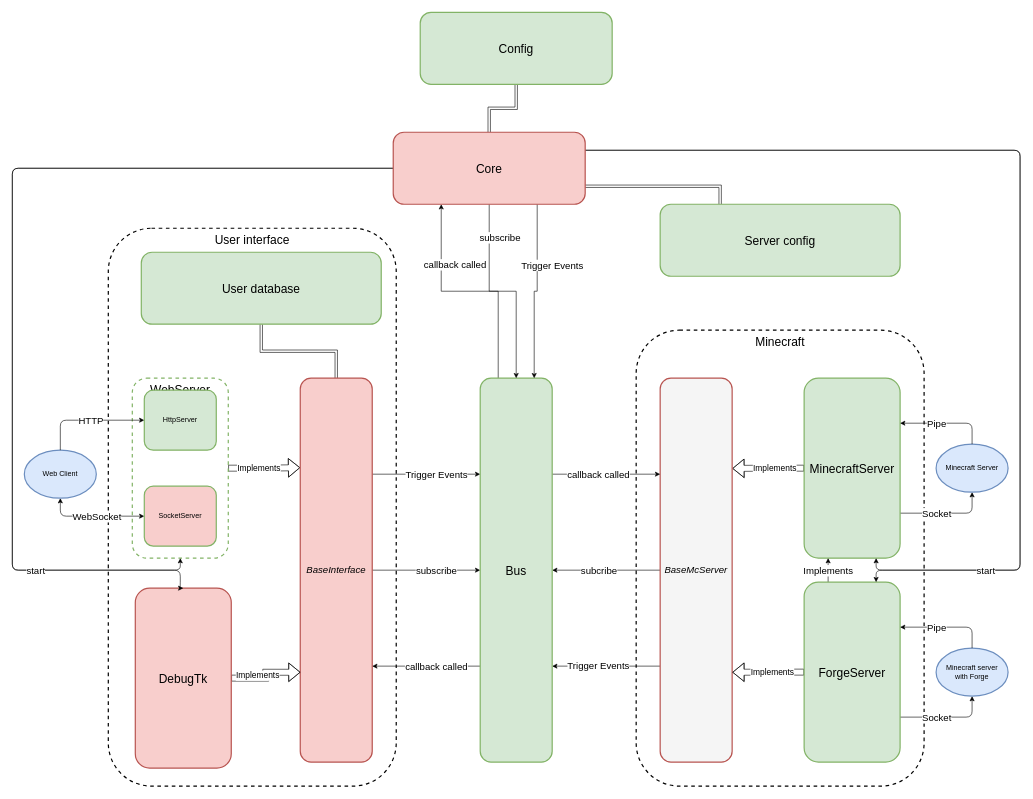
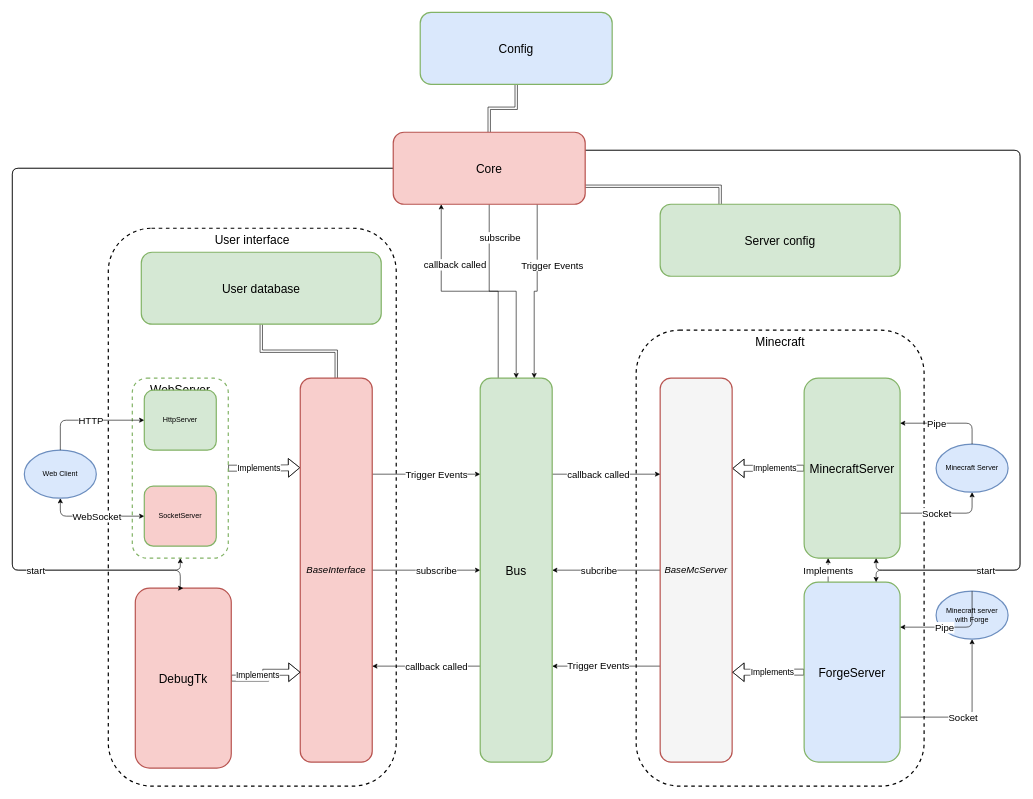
  <mxCell id="0" />
  <mxCell id="1" parent="0" />
  <mxCell id="2" value="User interface" style="rounded=1;whiteSpace=wrap;html=1;fillColor=none;dashed=1;align=center;verticalAlign=top;horizontal=1;fontSize=20;strokeWidth=2;" parent="1" vertex="1"><mxGeometry x="180" y="380" width="480" height="930" as="geometry" /></mxCell>
  <mxCell id="3" value="Minecraft" style="rounded=1;whiteSpace=wrap;html=1;fillColor=none;dashed=1;align=center;verticalAlign=top;horizontal=1;fontSize=20;strokeWidth=2;" parent="1" vertex="1"><mxGeometry x="1060" y="550" width="480" height="760" as="geometry" /></mxCell>
  <mxCell id="4" style="edgeStyle=orthogonalEdgeStyle;rounded=0;orthogonalLoop=1;jettySize=auto;html=1;exitX=1;exitY=0.5;exitDx=0;exitDy=0;entryX=-0.002;entryY=0.233;entryDx=0;entryDy=0;entryPerimeter=0;shape=flexArrow;" parent="1" source="6" target="29" edge="1"><mxGeometry relative="1" as="geometry" /></mxCell>
  <mxCell id="5" value="Implements" style="edgeLabel;html=1;align=center;verticalAlign=middle;resizable=0;points=[];fontSize=14;" parent="4" vertex="1" connectable="0"><mxGeometry x="0.031" y="-1" relative="1" as="geometry"><mxPoint x="-11" as="offset" /></mxGeometry></mxCell>
  <mxCell id="6" value="WebServer" style="rounded=1;whiteSpace=wrap;html=1;fillColor=none;dashed=1;align=center;verticalAlign=top;horizontal=1;fontSize=20;strokeColor=#82b366;strokeWidth=2;" parent="1" vertex="1"><mxGeometry x="220" y="630" width="160" height="300" as="geometry" /></mxCell>
  <mxCell id="7" style="edgeStyle=orthogonalEdgeStyle;rounded=1;orthogonalLoop=1;jettySize=auto;html=1;exitX=1;exitY=0.75;exitDx=0;exitDy=0;entryX=0.5;entryY=1;entryDx=0;entryDy=0;curved=0;" parent="1" source="11" target="12" edge="1"><mxGeometry relative="1" as="geometry" /></mxCell>
  <mxCell id="8" value="Socket" style="edgeLabel;html=1;align=center;verticalAlign=middle;resizable=0;points=[];fontSize=16;" parent="7" vertex="1" connectable="0"><mxGeometry x="-0.074" relative="1" as="geometry"><mxPoint x="-12" as="offset" /></mxGeometry></mxCell>
  <mxCell id="9" style="edgeStyle=orthogonalEdgeStyle;rounded=0;orthogonalLoop=1;jettySize=auto;html=1;exitX=0;exitY=0.5;exitDx=0;exitDy=0;entryX=1.004;entryY=0.235;entryDx=0;entryDy=0;entryPerimeter=0;shape=flexArrow;" parent="1" source="11" target="37" edge="1"><mxGeometry relative="1" as="geometry" /></mxCell>
  <mxCell id="10" value="Implements" style="edgeLabel;html=1;align=center;verticalAlign=middle;resizable=0;points=[];fontSize=14;" parent="9" vertex="1" connectable="0"><mxGeometry x="0.006" y="-2" relative="1" as="geometry"><mxPoint x="10" y="2" as="offset" /></mxGeometry></mxCell>
  <mxCell id="11" value="MinecraftServer" style="rounded=1;whiteSpace=wrap;html=1;fontSize=20;fillColor=#d5e8d4;strokeColor=#82b366;strokeWidth=2;" parent="1" vertex="1"><mxGeometry x="1340" y="630" width="160" height="300" as="geometry" /></mxCell>
  <mxCell id="12" value="Minecraft Server" style="ellipse;whiteSpace=wrap;html=1;fillColor=#dae8fc;strokeColor=#6c8ebf;strokeWidth=2;" parent="1" vertex="1"><mxGeometry x="1560" y="740" width="120" height="80" as="geometry" /></mxCell>
  <mxCell id="13" style="edgeStyle=orthogonalEdgeStyle;rounded=1;orthogonalLoop=1;jettySize=auto;html=1;exitX=0.5;exitY=0;exitDx=0;exitDy=0;entryX=1;entryY=0.25;entryDx=0;entryDy=0;curved=0;" parent="1" source="12" target="11" edge="1"><mxGeometry relative="1" as="geometry"><mxPoint x="1560" y="740" as="targetPoint" /><Array as="points"><mxPoint x="1620" y="705" /></Array></mxGeometry></mxCell>
  <mxCell id="14" value="Pipe" style="edgeLabel;html=1;align=center;verticalAlign=middle;resizable=0;points=[];fontSize=16;" parent="13" vertex="1" connectable="0"><mxGeometry x="-0.061" relative="1" as="geometry"><mxPoint x="-22" as="offset" /></mxGeometry></mxCell>
  <mxCell id="15" style="edgeStyle=orthogonalEdgeStyle;rounded=1;orthogonalLoop=1;jettySize=auto;html=1;exitX=0.5;exitY=1;exitDx=0;exitDy=0;entryX=0;entryY=0.5;entryDx=0;entryDy=0;curved=0;startArrow=classic;startFill=1;" parent="1" source="17" target="21" edge="1"><mxGeometry relative="1" as="geometry" /></mxCell>
  <mxCell id="16" value="WebSocket" style="edgeLabel;html=1;align=center;verticalAlign=middle;resizable=0;points=[];fontSize=16;" parent="15" vertex="1" connectable="0"><mxGeometry x="0.057" relative="1" as="geometry"><mxPoint as="offset" /></mxGeometry></mxCell>
  <mxCell id="17" value="Web Client" style="ellipse;whiteSpace=wrap;html=1;fillColor=#dae8fc;strokeColor=#6c8ebf;fillStyle=auto;strokeWidth=2;shadow=0;" parent="1" vertex="1"><mxGeometry x="40" y="750" width="120" height="80" as="geometry" /></mxCell>
  <mxCell id="18" style="edgeStyle=orthogonalEdgeStyle;rounded=1;orthogonalLoop=1;jettySize=auto;html=1;exitX=0;exitY=0.5;exitDx=0;exitDy=0;entryX=0.5;entryY=0;entryDx=0;entryDy=0;startArrow=classic;startFill=1;strokeWidth=1;curved=0;strokeColor=default;endWidth=5.411;endArrow=none;" parent="1" source="20" target="17" edge="1"><mxGeometry relative="1" as="geometry" /></mxCell>
  <mxCell id="19" value="HTTP" style="edgeLabel;html=1;align=center;verticalAlign=middle;resizable=0;points=[];fontSize=16;" parent="18" vertex="1" connectable="0"><mxGeometry x="-0.057" relative="1" as="geometry"><mxPoint as="offset" /></mxGeometry></mxCell>
  <mxCell id="20" value="HttpServer" style="rounded=1;whiteSpace=wrap;html=1;fillColor=#d5e8d4;strokeColor=#82b366;strokeWidth=2;" parent="1" vertex="1"><mxGeometry x="240" y="650" width="120" height="100" as="geometry" /></mxCell>
  <mxCell id="21" value="SocketServer" style="rounded=1;whiteSpace=wrap;html=1;fillColor=#f8cecc;strokeColor=#82b366;strokeWidth=2;" parent="1" vertex="1"><mxGeometry x="240" y="810" width="120" height="100" as="geometry" /></mxCell>
  <mxCell id="22" style="edgeStyle=orthogonalEdgeStyle;rounded=0;orthogonalLoop=1;jettySize=auto;html=1;exitX=0.25;exitY=0;exitDx=0;exitDy=0;entryX=1;entryY=0.75;entryDx=0;entryDy=0;shape=link;" parent="1" source="24" target="68" edge="1"><mxGeometry relative="1" as="geometry" /></mxCell>
  <mxCell id="23" style="edgeStyle=orthogonalEdgeStyle;rounded=0;orthogonalLoop=1;jettySize=auto;html=1;exitX=0.5;exitY=1;exitDx=0;exitDy=0;entryX=0.5;entryY=0;entryDx=0;entryDy=0;shape=link;" parent="1" source="57" target="29" edge="1"><mxGeometry relative="1" as="geometry"><mxPoint x="560" y="530" as="sourcePoint" /></mxGeometry></mxCell>
  <mxCell id="24" value="Server config" style="rounded=1;whiteSpace=wrap;html=1;fontSize=20;fillColor=#d5e8d4;strokeColor=#82b366;strokeWidth=2;" parent="1" vertex="1"><mxGeometry x="1100" y="340" width="400" height="120" as="geometry" /></mxCell>
  <mxCell id="25" style="edgeStyle=orthogonalEdgeStyle;rounded=0;orthogonalLoop=1;jettySize=auto;html=1;exitX=1;exitY=0.5;exitDx=0;exitDy=0;entryX=0;entryY=0.5;entryDx=0;entryDy=0;" parent="1" source="29" target="56" edge="1"><mxGeometry relative="1" as="geometry" /></mxCell>
  <mxCell id="26" value="subscribe" style="edgeLabel;html=1;align=center;verticalAlign=middle;resizable=0;points=[];fontSize=16;" parent="25" vertex="1" connectable="0"><mxGeometry x="-0.075" y="1" relative="1" as="geometry"><mxPoint x="23" y="1" as="offset" /></mxGeometry></mxCell>
  <mxCell id="27" style="edgeStyle=orthogonalEdgeStyle;rounded=0;orthogonalLoop=1;jettySize=auto;html=1;exitX=1;exitY=0.25;exitDx=0;exitDy=0;entryX=0;entryY=0.25;entryDx=0;entryDy=0;" parent="1" source="29" target="56" edge="1"><mxGeometry relative="1" as="geometry"><mxPoint x="686" y="830" as="sourcePoint" /><mxPoint x="866" y="830" as="targetPoint" /></mxGeometry></mxCell>
  <mxCell id="28" value="Trigger Events" style="edgeLabel;html=1;align=center;verticalAlign=middle;resizable=0;points=[];fontSize=16;" parent="27" vertex="1" connectable="0"><mxGeometry x="0.011" y="-1" relative="1" as="geometry"><mxPoint x="15" y="-1" as="offset" /></mxGeometry></mxCell>
  <mxCell id="29" value="BaseInterface" style="rounded=1;whiteSpace=wrap;html=1;fontSize=16;fontStyle=2;fillColor=#f8cecc;strokeColor=#b85450;strokeWidth=2;" parent="1" vertex="1"><mxGeometry x="500" y="630" width="120" height="640" as="geometry" /></mxCell>
  <mxCell id="30" style="edgeStyle=orthogonalEdgeStyle;rounded=0;orthogonalLoop=1;jettySize=auto;html=1;exitX=1;exitY=0.5;exitDx=0;exitDy=0;shape=flexArrow;entryX=0.002;entryY=0.766;entryDx=0;entryDy=0;entryPerimeter=0;" parent="1" source="32" target="29" edge="1"><mxGeometry relative="1" as="geometry"><mxPoint x="496" y="1120" as="targetPoint" /></mxGeometry></mxCell>
  <mxCell id="31" value="Implements" style="edgeLabel;html=1;align=center;verticalAlign=middle;resizable=0;points=[];fontSize=14;" parent="30" vertex="1" connectable="0"><mxGeometry x="0.024" y="2" relative="1" as="geometry"><mxPoint x="-12" y="2" as="offset" /></mxGeometry></mxCell>
  <mxCell id="32" value="DebugTk" style="rounded=1;whiteSpace=wrap;html=1;fontSize=20;fillColor=#f8cecc;strokeColor=#b85450;strokeWidth=2;" parent="1" vertex="1"><mxGeometry x="225" y="980" width="160" height="300" as="geometry" /></mxCell>
  <mxCell id="33" style="edgeStyle=orthogonalEdgeStyle;rounded=0;orthogonalLoop=1;jettySize=auto;html=1;exitX=0;exitY=0.5;exitDx=0;exitDy=0;entryX=1;entryY=0.5;entryDx=0;entryDy=0;" parent="1" source="37" target="56" edge="1"><mxGeometry relative="1" as="geometry" /></mxCell>
  <mxCell id="34" value="subcribe" style="edgeLabel;html=1;align=center;verticalAlign=middle;resizable=0;points=[];fontSize=16;" parent="33" vertex="1" connectable="0"><mxGeometry x="0.138" y="-1" relative="1" as="geometry"><mxPoint x="-1" y="1" as="offset" /></mxGeometry></mxCell>
  <mxCell id="35" style="edgeStyle=orthogonalEdgeStyle;rounded=0;orthogonalLoop=1;jettySize=auto;html=1;exitX=0;exitY=0.75;exitDx=0;exitDy=0;entryX=1;entryY=0.75;entryDx=0;entryDy=0;" parent="1" source="37" target="56" edge="1"><mxGeometry relative="1" as="geometry" /></mxCell>
  <mxCell id="36" value="Trigger Events" style="edgeLabel;html=1;align=center;verticalAlign=middle;resizable=0;points=[];fontSize=16;" parent="35" vertex="1" connectable="0"><mxGeometry x="-0.011" y="-1" relative="1" as="geometry"><mxPoint x="-15" as="offset" /></mxGeometry></mxCell>
  <mxCell id="37" value="BaseMcServer" style="rounded=1;whiteSpace=wrap;html=1;fontSize=16;fontStyle=2;horizontal=1;fillColor=#f5f5f5;strokeColor=#b85450;strokeWidth=2;" parent="1" vertex="1"><mxGeometry x="1100" y="630" width="120" height="640" as="geometry" /></mxCell>
  <mxCell id="38" style="edgeStyle=orthogonalEdgeStyle;rounded=0;orthogonalLoop=1;jettySize=auto;html=1;exitX=0.5;exitY=1;exitDx=0;exitDy=0;entryX=0.5;entryY=0;entryDx=0;entryDy=0;shape=link;" edge="1" parent="1" source="39" target="68"><mxGeometry relative="1" as="geometry" /></mxCell>
- <mxCell id="39" value="Config" style="rounded=1;whiteSpace=wrap;html=1;fontSize=20;fillColor=#d5e8d4;strokeColor=#82b366;strokeWidth=2;" parent="1" vertex="1"><mxGeometry x="700" y="20" width="320" height="120" as="geometry" /></mxCell>
+ <mxCell id="39" value="Config" style="rounded=1;whiteSpace=wrap;html=1;fontSize=20;fillColor=#dae8fc;strokeColor=#82b366;strokeWidth=2;" parent="1" vertex="1"><mxGeometry x="700" y="20" width="320" height="120" as="geometry" /></mxCell>
  <mxCell id="40" style="edgeStyle=orthogonalEdgeStyle;rounded=1;orthogonalLoop=1;jettySize=auto;html=1;exitX=1;exitY=0.75;exitDx=0;exitDy=0;entryX=0.5;entryY=1;entryDx=0;entryDy=0;curved=0;" parent="1" source="46" target="47" edge="1"><mxGeometry relative="1" as="geometry" /></mxCell>
  <mxCell id="41" value="Socket" style="edgeLabel;html=1;align=center;verticalAlign=middle;resizable=0;points=[];fontSize=16;" parent="40" vertex="1" connectable="0"><mxGeometry x="-0.074" relative="1" as="geometry"><mxPoint x="-12" as="offset" /></mxGeometry></mxCell>
  <mxCell id="42" style="edgeStyle=orthogonalEdgeStyle;rounded=0;orthogonalLoop=1;jettySize=auto;html=1;exitX=0;exitY=0.5;exitDx=0;exitDy=0;entryX=1.004;entryY=0.766;entryDx=0;entryDy=0;entryPerimeter=0;shape=flexArrow;" parent="1" source="46" target="37" edge="1"><mxGeometry relative="1" as="geometry" /></mxCell>
  <mxCell id="43" value="Implements" style="edgeLabel;html=1;align=center;verticalAlign=middle;resizable=0;points=[];fontSize=14;" parent="42" vertex="1" connectable="0"><mxGeometry x="-0.029" y="1" relative="1" as="geometry"><mxPoint x="4" y="-1" as="offset" /></mxGeometry></mxCell>
  <mxCell id="44" style="edgeStyle=orthogonalEdgeStyle;rounded=0;orthogonalLoop=1;jettySize=auto;html=1;exitX=0.25;exitY=0;exitDx=0;exitDy=0;entryX=0.25;entryY=1;entryDx=0;entryDy=0;" parent="1" source="46" target="11" edge="1"><mxGeometry relative="1" as="geometry"><mxPoint x="1420" y="960" as="targetPoint" /></mxGeometry></mxCell>
  <mxCell id="45" value="Implements" style="edgeLabel;html=1;align=center;verticalAlign=middle;resizable=0;points=[];fontSize=16;" parent="44" vertex="1" connectable="0"><mxGeometry x="-0.2" y="1" relative="1" as="geometry"><mxPoint y="-4" as="offset" /></mxGeometry></mxCell>
- <mxCell id="46" value="ForgeServer" style="rounded=1;whiteSpace=wrap;html=1;fontSize=20;fillColor=#d5e8d4;strokeColor=#82b366;strokeWidth=2;" parent="1" vertex="1"><mxGeometry x="1340" y="970" width="160" height="300" as="geometry" /></mxCell>
- <mxCell id="47" value="Minecraft server&lt;div&gt;with Forge&lt;/div&gt;" style="ellipse;whiteSpace=wrap;html=1;fillColor=#dae8fc;strokeColor=#6c8ebf;strokeWidth=2;" parent="1" vertex="1"><mxGeometry x="1560" y="1080" width="120" height="80" as="geometry" /></mxCell>
+ <mxCell id="46" value="ForgeServer" style="rounded=1;whiteSpace=wrap;html=1;fontSize=20;fillColor=#dae8fc;strokeColor=#82b366;strokeWidth=2;" parent="1" vertex="1"><mxGeometry x="1340" y="970" width="160" height="300" as="geometry" /></mxCell>
+ <mxCell id="47" value="Minecraft server&lt;div&gt;with Forge&lt;/div&gt;" style="ellipse;whiteSpace=wrap;html=1;fillColor=#dae8fc;strokeColor=#6c8ebf;strokeWidth=2;" parent="1" vertex="1"><mxGeometry x="1560" y="985" width="120" height="80" as="geometry" /></mxCell>
  <mxCell id="48" style="edgeStyle=orthogonalEdgeStyle;rounded=1;orthogonalLoop=1;jettySize=auto;html=1;exitX=0.5;exitY=0;exitDx=0;exitDy=0;entryX=1;entryY=0.25;entryDx=0;entryDy=0;curved=0;" parent="1" source="47" target="46" edge="1"><mxGeometry relative="1" as="geometry"><mxPoint x="1560" y="1040" as="targetPoint" /><Array as="points"><mxPoint x="1620" y="1045" /></Array></mxGeometry></mxCell>
  <mxCell id="49" value="Pipe" style="edgeLabel;html=1;align=center;verticalAlign=middle;resizable=0;points=[];fontSize=16;" parent="48" vertex="1" connectable="0"><mxGeometry x="-0.061" relative="1" as="geometry"><mxPoint x="-22" as="offset" /></mxGeometry></mxCell>
  <mxCell id="50" style="edgeStyle=orthogonalEdgeStyle;rounded=0;orthogonalLoop=1;jettySize=auto;html=1;exitX=0;exitY=0.75;exitDx=0;exitDy=0;entryX=1;entryY=0.75;entryDx=0;entryDy=0;" parent="1" source="56" target="29" edge="1"><mxGeometry relative="1" as="geometry"><mxPoint x="776" y="1070" as="sourcePoint" /><mxPoint x="596" y="1070" as="targetPoint" /></mxGeometry></mxCell>
  <mxCell id="51" value="callback called" style="edgeLabel;html=1;align=center;verticalAlign=middle;resizable=0;points=[];fontSize=16;" parent="50" vertex="1" connectable="0"><mxGeometry x="0.004" y="1" relative="1" as="geometry"><mxPoint x="16" y="-1" as="offset" /></mxGeometry></mxCell>
  <mxCell id="52" style="edgeStyle=orthogonalEdgeStyle;rounded=0;orthogonalLoop=1;jettySize=auto;html=1;exitX=1;exitY=0.25;exitDx=0;exitDy=0;entryX=0;entryY=0.25;entryDx=0;entryDy=0;" parent="1" source="56" target="37" edge="1"><mxGeometry relative="1" as="geometry" /></mxCell>
  <mxCell id="53" value="callback called" style="edgeLabel;html=1;align=center;verticalAlign=middle;resizable=0;points=[];fontSize=16;" parent="52" vertex="1" connectable="0"><mxGeometry x="-0.078" y="-1" relative="1" as="geometry"><mxPoint x="-7" y="-1" as="offset" /></mxGeometry></mxCell>
  <mxCell id="54" style="edgeStyle=orthogonalEdgeStyle;rounded=0;orthogonalLoop=1;jettySize=auto;html=1;exitX=0.25;exitY=0;exitDx=0;exitDy=0;entryX=0.25;entryY=1;entryDx=0;entryDy=0;" edge="1" parent="1" source="56" target="68"><mxGeometry relative="1" as="geometry" /></mxCell>
  <mxCell id="55" value="callback called" style="edgeLabel;html=1;align=center;verticalAlign=middle;resizable=0;points=[];fontSize=16;" vertex="1" connectable="0" parent="54"><mxGeometry x="0.001" y="1" relative="1" as="geometry"><mxPoint x="-25" y="-46" as="offset" /></mxGeometry></mxCell>
  <mxCell id="56" value="Bus" style="rounded=1;whiteSpace=wrap;html=1;fontSize=20;fillColor=#d5e8d4;strokeColor=#82b366;strokeWidth=2;" parent="1" vertex="1"><mxGeometry x="800" y="630" width="120" height="640" as="geometry" /></mxCell>
  <mxCell id="57" value="User database" style="rounded=1;whiteSpace=wrap;html=1;fontSize=20;fillColor=#d5e8d4;strokeColor=#82b366;strokeWidth=2;" vertex="1" parent="1"><mxGeometry x="235" y="420" width="400" height="120" as="geometry" /></mxCell>
  <mxCell id="58" style="edgeStyle=orthogonalEdgeStyle;rounded=1;orthogonalLoop=1;jettySize=auto;html=1;exitX=0;exitY=0.5;exitDx=0;exitDy=0;entryX=0.5;entryY=0;entryDx=0;entryDy=0;curved=0;" edge="1" parent="1" source="68" target="32"><mxGeometry relative="1" as="geometry"><Array as="points"><mxPoint x="20" y="280" /><mxPoint x="20" y="950" /><mxPoint x="300" y="950" /></Array></mxGeometry></mxCell>
  <mxCell id="59" style="edgeStyle=orthogonalEdgeStyle;rounded=1;orthogonalLoop=1;jettySize=auto;html=1;exitX=0;exitY=0.5;exitDx=0;exitDy=0;entryX=0.5;entryY=1;entryDx=0;entryDy=0;curved=0;" edge="1" parent="1" source="68" target="6"><mxGeometry relative="1" as="geometry"><Array as="points"><mxPoint x="20" y="280" /><mxPoint x="20" y="950" /><mxPoint x="300" y="950" /></Array></mxGeometry></mxCell>
  <mxCell id="60" value="&lt;font style=&quot;font-size: 16px;&quot;&gt;start&lt;/font&gt;" style="edgeLabel;html=1;align=center;verticalAlign=middle;resizable=0;points=[];" vertex="1" connectable="0" parent="59"><mxGeometry x="-0.795" relative="1" as="geometry"><mxPoint x="-432" y="670" as="offset" /></mxGeometry></mxCell>
  <mxCell id="61" style="edgeStyle=orthogonalEdgeStyle;rounded=1;orthogonalLoop=1;jettySize=auto;html=1;exitX=1;exitY=0.25;exitDx=0;exitDy=0;entryX=0.75;entryY=0;entryDx=0;entryDy=0;curved=0;" edge="1" parent="1" source="68" target="46"><mxGeometry relative="1" as="geometry"><Array as="points"><mxPoint x="1700" y="250" /><mxPoint x="1700" y="950" /><mxPoint x="1460" y="950" /></Array></mxGeometry></mxCell>
  <mxCell id="62" style="edgeStyle=orthogonalEdgeStyle;rounded=1;orthogonalLoop=1;jettySize=auto;html=1;exitX=1;exitY=0.25;exitDx=0;exitDy=0;entryX=0.75;entryY=1;entryDx=0;entryDy=0;curved=0;" edge="1" parent="1" source="68" target="11"><mxGeometry relative="1" as="geometry"><Array as="points"><mxPoint x="1700" y="250" /><mxPoint x="1700" y="950" /><mxPoint x="1460" y="950" /></Array></mxGeometry></mxCell>
  <mxCell id="63" value="&lt;font style=&quot;font-size: 16px;&quot;&gt;start&lt;/font&gt;" style="edgeLabel;html=1;align=center;verticalAlign=middle;resizable=0;points=[];" vertex="1" connectable="0" parent="62"><mxGeometry x="0.716" y="-2" relative="1" as="geometry"><mxPoint x="-37" y="2" as="offset" /></mxGeometry></mxCell>
  <mxCell id="64" style="edgeStyle=orthogonalEdgeStyle;rounded=0;orthogonalLoop=1;jettySize=auto;html=1;exitX=0.5;exitY=1;exitDx=0;exitDy=0;entryX=0.5;entryY=0;entryDx=0;entryDy=0;" edge="1" parent="1" source="68" target="56"><mxGeometry relative="1" as="geometry" /></mxCell>
  <mxCell id="65" value="subscribe" style="edgeLabel;html=1;align=center;verticalAlign=middle;resizable=0;points=[];fontSize=16;" vertex="1" connectable="0" parent="64"><mxGeometry x="-0.033" relative="1" as="geometry"><mxPoint y="-90" as="offset" /></mxGeometry></mxCell>
  <mxCell id="66" style="edgeStyle=orthogonalEdgeStyle;rounded=0;orthogonalLoop=1;jettySize=auto;html=1;exitX=0.75;exitY=1;exitDx=0;exitDy=0;entryX=0.75;entryY=0;entryDx=0;entryDy=0;" edge="1" parent="1" source="68" target="56"><mxGeometry relative="1" as="geometry" /></mxCell>
  <mxCell id="67" value="Trigger Events" style="edgeLabel;html=1;align=center;verticalAlign=middle;resizable=0;points=[];fontSize=16;" vertex="1" connectable="0" parent="66"><mxGeometry x="0.022" relative="1" as="geometry"><mxPoint x="29" y="-45" as="offset" /></mxGeometry></mxCell>
  <mxCell id="68" value="Core" style="rounded=1;whiteSpace=wrap;html=1;fontSize=20;fillColor=#f8cecc;strokeColor=#b85450;strokeWidth=2;" vertex="1" parent="1"><mxGeometry x="655" y="220" width="320" height="120" as="geometry" /></mxCell>
